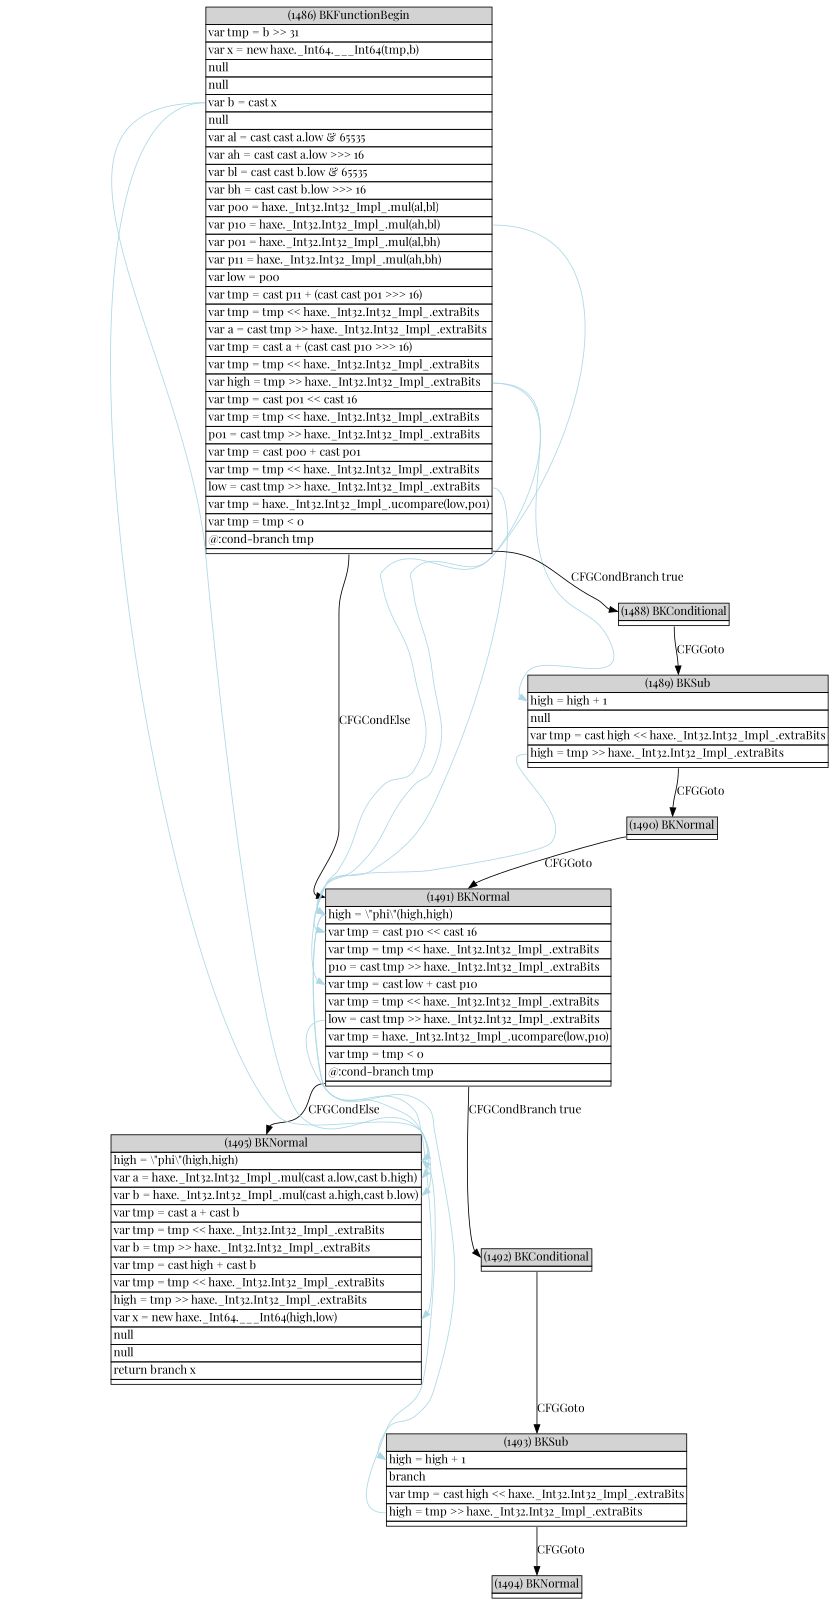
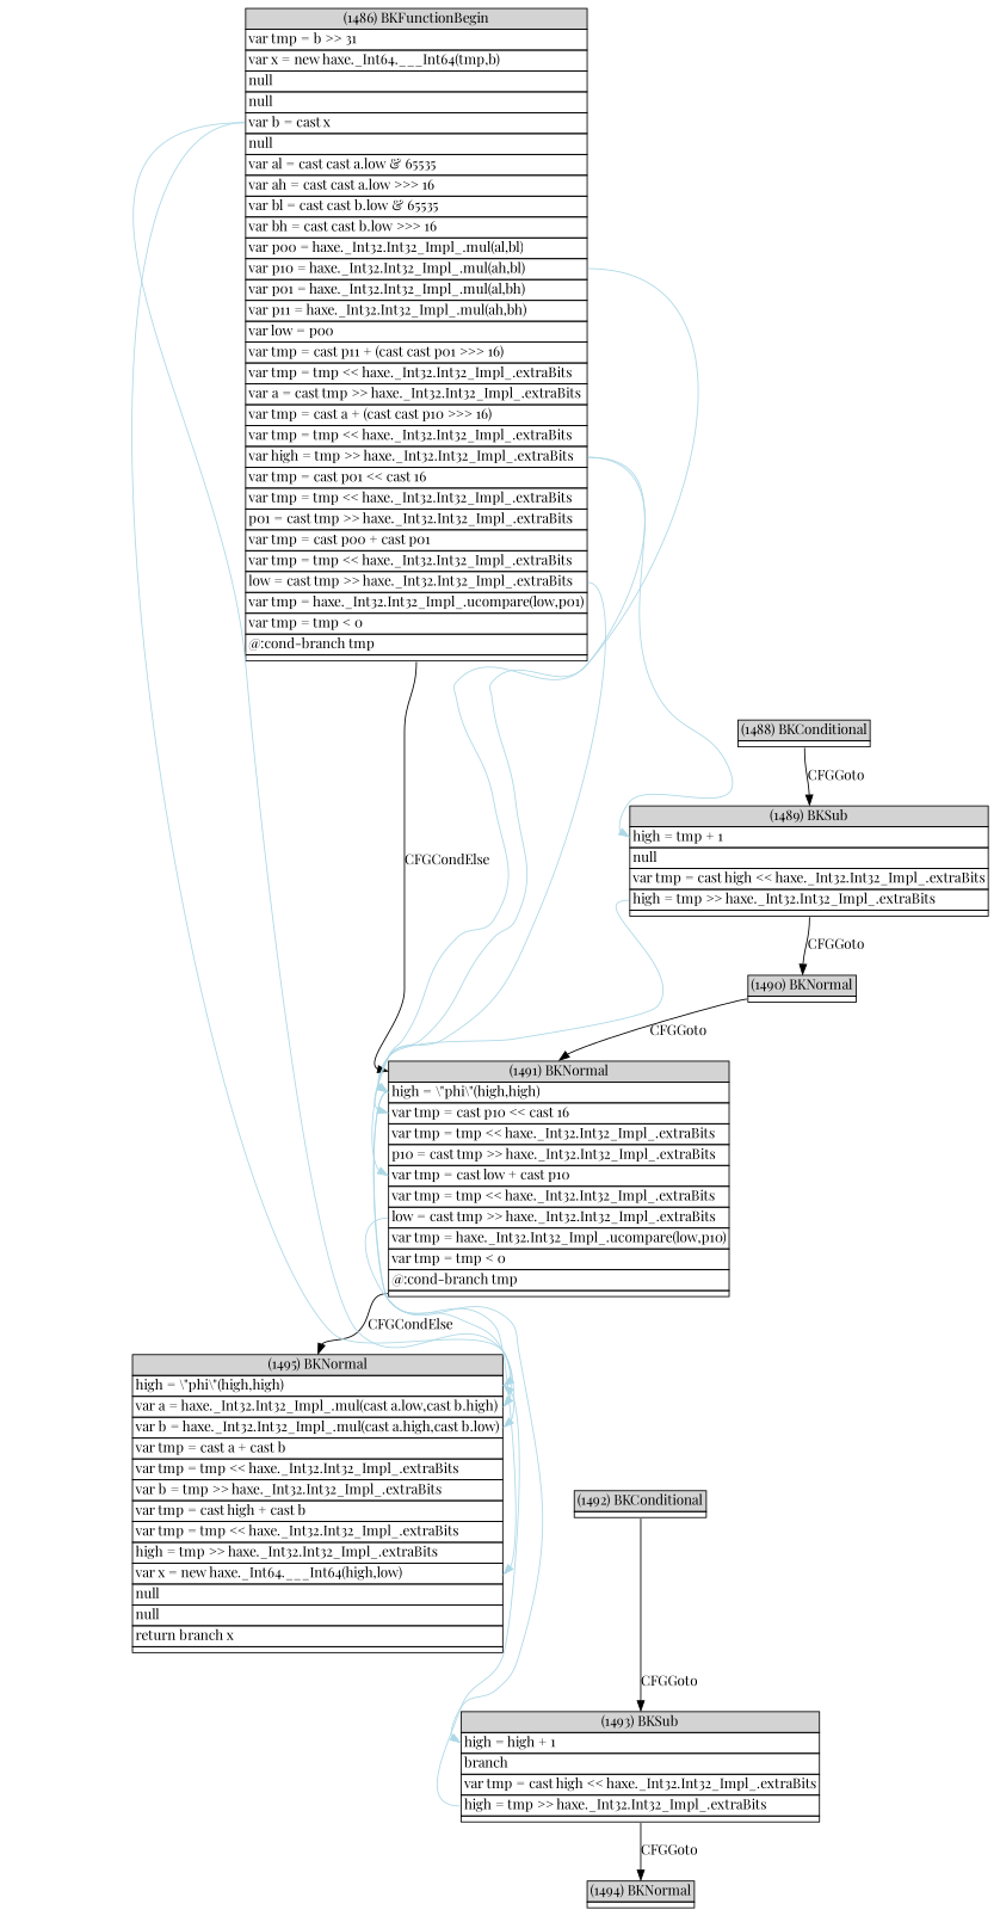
  digraph {
    fontname="Playfair Display"
    node [fontname="Playfair Display" shape=plaintext]
    edge [color=lightblue constraint=false fontname="Playfair Display" headport=in tailport=out]
    n1 [label=<<table BORDER="0" CELLBORDER="1" CELLSPACING="0"> 	<tr><td port="in" bgcolor="lightgray">(1495) BKNormal</td></tr> 	<tr><td port="ep0" align="left">high = \"phi\"(high,high)</td></tr> 	<tr><td port="e0" align="left">var a = haxe._Int32.Int32_Impl_.mul(cast a.low,cast b.high)</td></tr> 	<tr><td port="e1" align="left">var b = haxe._Int32.Int32_Impl_.mul(cast a.high,cast b.low)</td></tr> 	<tr><td port="e2" align="left">var tmp = cast a + cast b</td></tr> 	<tr><td port="e3" align="left">var tmp = tmp &lt;&lt; haxe._Int32.Int32_Impl_.extraBits</td></tr> 	<tr><td port="e4" align="left">var b = tmp &gt;&gt; haxe._Int32.Int32_Impl_.extraBits</td></tr> 	<tr><td port="e5" align="left">var tmp = cast high + cast b</td></tr> 	<tr><td port="e6" align="left">var tmp = tmp &lt;&lt; haxe._Int32.Int32_Impl_.extraBits</td></tr> 	<tr><td port="e7" align="left">high = tmp &gt;&gt; haxe._Int32.Int32_Impl_.extraBits</td></tr> 	<tr><td port="e8" align="left">var x = new haxe._Int64.___Int64(high,low)</td></tr> 	<tr><td port="e9" align="left">null</td></tr> 	<tr><td port="e10" align="left">null</td></tr> 	<tr><td port="e11" align="left">return branch x</td></tr> 	<tr><td port="out"></td></tr> </table>>]
    n2 [label=<<table BORDER="0" CELLBORDER="1" CELLSPACING="0"> 	<tr><td port="in" bgcolor="lightgray">(1494) BKNormal</td></tr> 	<tr><td port="out"></td></tr> </table>>]
    n3 [label=<<table BORDER="0" CELLBORDER="1" CELLSPACING="0"> 	<tr><td port="in" bgcolor="lightgray">(1493) BKSub</td></tr> 	<tr><td port="e0" align="left">high = high + 1</td></tr> 	<tr><td port="e1" align="left">branch</td></tr> 	<tr><td port="e2" align="left">var tmp = cast high &lt;&lt; haxe._Int32.Int32_Impl_.extraBits</td></tr> 	<tr><td port="e3" align="left">high = tmp &gt;&gt; haxe._Int32.Int32_Impl_.extraBits</td></tr> 	<tr><td port="out"></td></tr> </table>>]
    n4 [label=<<table BORDER="0" CELLBORDER="1" CELLSPACING="0"> 	<tr><td port="in" bgcolor="lightgray">(1492) BKConditional</td></tr> 	<tr><td port="out"></td></tr> </table>>]
    n5 [label=<<table BORDER="0" CELLBORDER="1" CELLSPACING="0"> 	<tr><td port="in" bgcolor="lightgray">(1491) BKNormal</td></tr> 	<tr><td port="ep0" align="left">high = \"phi\"(high,high)</td></tr> 	<tr><td port="e0" align="left">var tmp = cast p10 &lt;&lt; cast 16</td></tr> 	<tr><td port="e1" align="left">var tmp = tmp &lt;&lt; haxe._Int32.Int32_Impl_.extraBits</td></tr> 	<tr><td port="e2" align="left">p10 = cast tmp &gt;&gt; haxe._Int32.Int32_Impl_.extraBits</td></tr> 	<tr><td port="e3" align="left">var tmp = cast low + cast p10</td></tr> 	<tr><td port="e4" align="left">var tmp = tmp &lt;&lt; haxe._Int32.Int32_Impl_.extraBits</td></tr> 	<tr><td port="e5" align="left">low = cast tmp &gt;&gt; haxe._Int32.Int32_Impl_.extraBits</td></tr> 	<tr><td port="e6" align="left">var tmp = haxe._Int32.Int32_Impl_.ucompare(low,p10)</td></tr> 	<tr><td port="e7" align="left">var tmp = tmp &lt; 0</td></tr> 	<tr><td port="e8" align="left">@:cond-branch tmp</td></tr> 	<tr><td port="out"></td></tr> </table>>]
    n6 [label=<<table BORDER="0" CELLBORDER="1" CELLSPACING="0"> 	<tr><td port="in" bgcolor="lightgray">(1490) BKNormal</td></tr> 	<tr><td port="out"></td></tr> </table>>]
-   n7 [label=<<table BORDER="0" CELLBORDER="1" CELLSPACING="0"> 	<tr><td port="in" bgcolor="lightgray">(1489) BKSub</td></tr> 	<tr><td port="e0" align="left">high = high + 1</td></tr> 	<tr><td port="e1" align="left">null</td></tr> 	<tr><td port="e2" align="left">var tmp = cast high &lt;&lt; haxe._Int32.Int32_Impl_.extraBits</td></tr> 	<tr><td port="e3" align="left">high = tmp &gt;&gt; haxe._Int32.Int32_Impl_.extraBits</td></tr> 	<tr><td port="out"></td></tr> </table>>]
+   n7 [label=<<table BORDER="0" CELLBORDER="1" CELLSPACING="0"> 	<tr><td port="in" bgcolor="lightgray">(1489) BKSub</td></tr> 	<tr><td port="e0" align="left">high = tmp + 1</td></tr> 	<tr><td port="e1" align="left">null</td></tr> 	<tr><td port="e2" align="left">var tmp = cast high &lt;&lt; haxe._Int32.Int32_Impl_.extraBits</td></tr> 	<tr><td port="e3" align="left">high = tmp &gt;&gt; haxe._Int32.Int32_Impl_.extraBits</td></tr> 	<tr><td port="out"></td></tr> </table>>]
    n8 [label=<<table BORDER="0" CELLBORDER="1" CELLSPACING="0"> 	<tr><td port="in" bgcolor="lightgray">(1488) BKConditional</td></tr> 	<tr><td port="out"></td></tr> </table>>]
    n9 [label=<<table BORDER="0" CELLBORDER="1" CELLSPACING="0"> 	<tr><td port="in" bgcolor="lightgray">(1486) BKFunctionBegin</td></tr> 	<tr><td port="e0" align="left">var tmp = b &gt;&gt; 31</td></tr> 	<tr><td port="e1" align="left">var x = new haxe._Int64.___Int64(tmp,b)</td></tr> 	<tr><td port="e2" align="left">null</td></tr> 	<tr><td port="e3" align="left">null</td></tr> 	<tr><td port="e4" align="left">var b = cast x</td></tr> 	<tr><td port="e5" align="left">null</td></tr> 	<tr><td port="e6" align="left">var al = cast cast a.low &amp; 65535</td></tr> 	<tr><td port="e7" align="left">var ah = cast cast a.low &gt;&gt;&gt; 16</td></tr> 	<tr><td port="e8" align="left">var bl = cast cast b.low &amp; 65535</td></tr> 	<tr><td port="e9" align="left">var bh = cast cast b.low &gt;&gt;&gt; 16</td></tr> 	<tr><td port="e10" align="left">var p00 = haxe._Int32.Int32_Impl_.mul(al,bl)</td></tr> 	<tr><td port="e11" align="left">var p10 = haxe._Int32.Int32_Impl_.mul(ah,bl)</td></tr> 	<tr><td port="e12" align="left">var p01 = haxe._Int32.Int32_Impl_.mul(al,bh)</td></tr> 	<tr><td port="e13" align="left">var p11 = haxe._Int32.Int32_Impl_.mul(ah,bh)</td></tr> 	<tr><td port="e14" align="left">var low = p00</td></tr> 	<tr><td port="e15" align="left">var tmp = cast p11 + (cast cast p01 &gt;&gt;&gt; 16)</td></tr> 	<tr><td port="e16" align="left">var tmp = tmp &lt;&lt; haxe._Int32.Int32_Impl_.extraBits</td></tr> 	<tr><td port="e17" align="left">var a = cast tmp &gt;&gt; haxe._Int32.Int32_Impl_.extraBits</td></tr> 	<tr><td port="e18" align="left">var tmp = cast a + (cast cast p10 &gt;&gt;&gt; 16)</td></tr> 	<tr><td port="e19" align="left">var tmp = tmp &lt;&lt; haxe._Int32.Int32_Impl_.extraBits</td></tr> 	<tr><td port="e20" align="left">var high = tmp &gt;&gt; haxe._Int32.Int32_Impl_.extraBits</td></tr> 	<tr><td port="e21" align="left">var tmp = cast p01 &lt;&lt; cast 16</td></tr> 	<tr><td port="e22" align="left">var tmp = tmp &lt;&lt; haxe._Int32.Int32_Impl_.extraBits</td></tr> 	<tr><td port="e23" align="left">p01 = cast tmp &gt;&gt; haxe._Int32.Int32_Impl_.extraBits</td></tr> 	<tr><td port="e24" align="left">var tmp = cast p00 + cast p01</td></tr> 	<tr><td port="e25" align="left">var tmp = tmp &lt;&lt; haxe._Int32.Int32_Impl_.extraBits</td></tr> 	<tr><td port="e26" align="left">low = cast tmp &gt;&gt; haxe._Int32.Int32_Impl_.extraBits</td></tr> 	<tr><td port="e27" align="left">var tmp = haxe._Int32.Int32_Impl_.ucompare(low,p01)</td></tr> 	<tr><td port="e28" align="left">var tmp = tmp &lt; 0</td></tr> 	<tr><td port="e29" align="left">@:cond-branch tmp</td></tr> 	<tr><td port="out"></td></tr> </table>>]
    n3 -> n1 [headport=ep0 tailport=e3]
    n3 -> n2 [label=CFGGoto color="" constraint=""]
    n4 -> n3 [label=CFGGoto color="" constraint=""]
    n5 -> n1 [label=CFGCondElse color="" constraint=""]
    n5 -> n1 [headport=ep0 tailport=ep0]
    n5 -> n1 [headport=e8 tailport=e5]
    n5 -> n3 [headport=e0 tailport=ep0]
-   n5 -> n4 [label="CFGCondBranch true" color="" constraint=""]
    n6 -> n5 [label=CFGGoto color="" constraint=""]
    n7 -> n5 [headport=ep0 tailport=e3]
    n7 -> n6 [label=CFGGoto color="" constraint=""]
    n8 -> n7 [label=CFGGoto color="" constraint=""]
    n9 -> n1 [headport=e1 tailport=e4]
    n9 -> n1 [headport=e0 tailport=e4]
    n9 -> n5 [label=CFGCondElse color="" constraint=""]
    n9 -> n5 [headport=e0 tailport=e11]
    n9 -> n5 [headport=ep0 tailport=e20]
    n9 -> n5 [headport=e3 tailport=e26]
    n9 -> n7 [headport=e0 tailport=e20]
-   n9 -> n8 [label="CFGCondBranch true" color="" constraint=""]
  }
